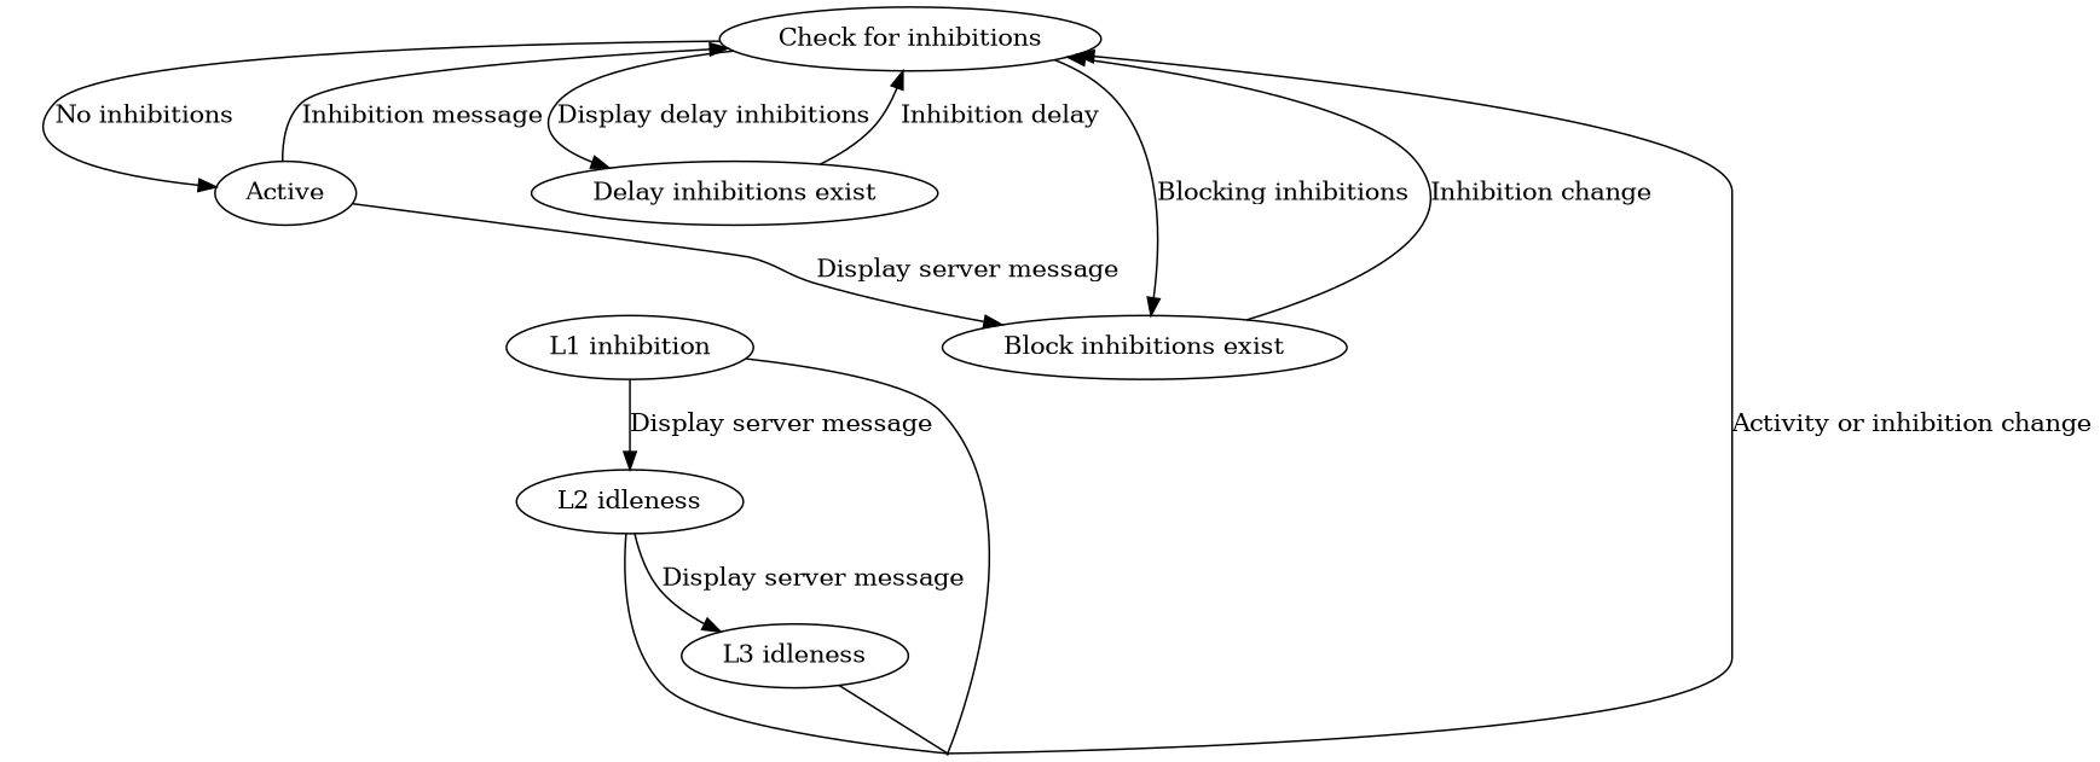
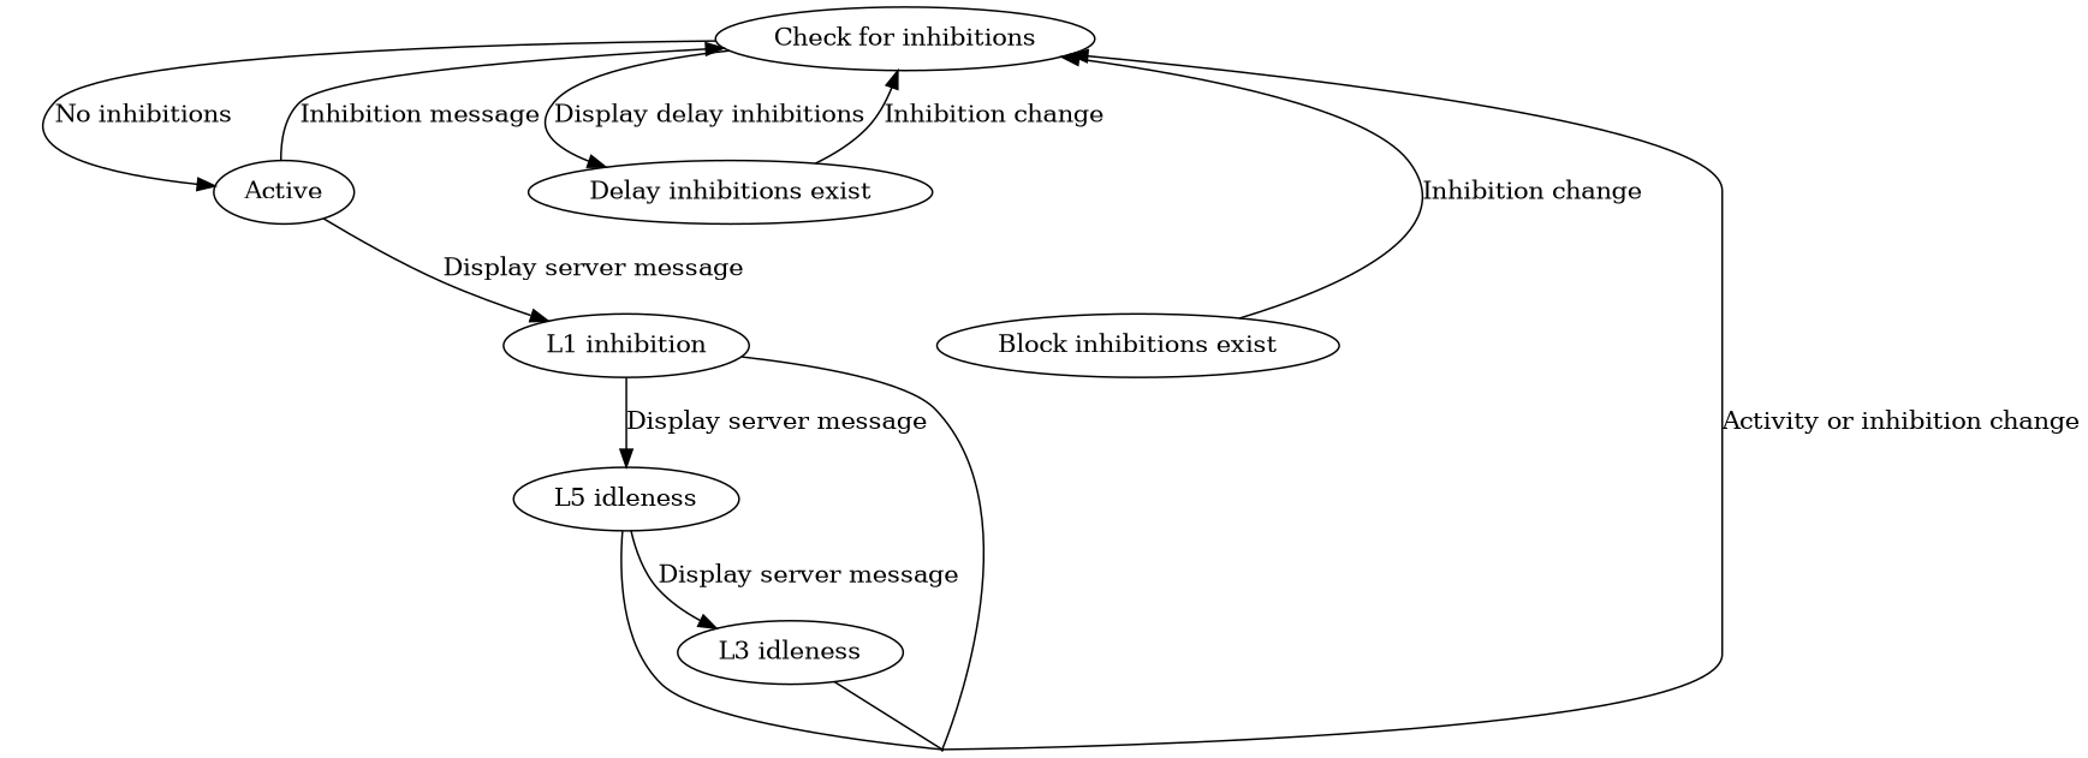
  digraph {
    n1 [label="Check for inhibitions"]
    n2 [label=Active]
    n3 [label="Delay inhibitions exist"]
    n4 [label="Block inhibitions exist"]
    n5 [label="L1 inhibition"]
-   n6 [label="L2 idleness"]
+   n6 [label="L5 idleness"]
    intermHelper [height=0.01 shape=point width=0.01]
    n8 [label="L3 idleness"]
    n1 -> n2 [label="No inhibitions"]
    n1 -> n3 [label="Display delay inhibitions"]
-   n1 -> n4 [label="Blocking inhibitions"]
    n2 -> n1 [label="Inhibition message"]
-   n2 -> n4 [label="Display server message"]
-   n3 -> n1 [label="Inhibition delay"]
+   n2 -> n5 [label="Display server message"]
+   n3 -> n1 [label="Inhibition change"]
    n4 -> n1 [label="Inhibition change"]
    n5 -> n6 [label="Display server message"]
    n5 -> intermHelper [dir=none]
    n6 -> intermHelper [dir=none]
    n6 -> n8 [label="Display server message"]
    intermHelper -> n1 [label="Activity or inhibition change"]
    n8 -> intermHelper [dir=none]
  }
